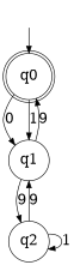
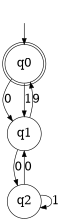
  digraph {
    rankdir=TB
    node [fontsize=20 shape=circle]
    edge [fontsize="20pt"]
    "" [shape=plaintext]
    n2 [label=q0 shape=doublecircle]
    n3 [label=q1]
    n4 [label=q2]
    "" -> n2
    n2 -> n3 [label=0]
    n2 -> n3 [label=1]
    n3 -> n2 [label=9]
-   n3 -> n4 [label=9]
-   n4 -> n3 [label=9]
+   n3 -> n4 [label=0]
+   n4 -> n3 [label=0]
    n4 -> n4 [label=1]
  }
